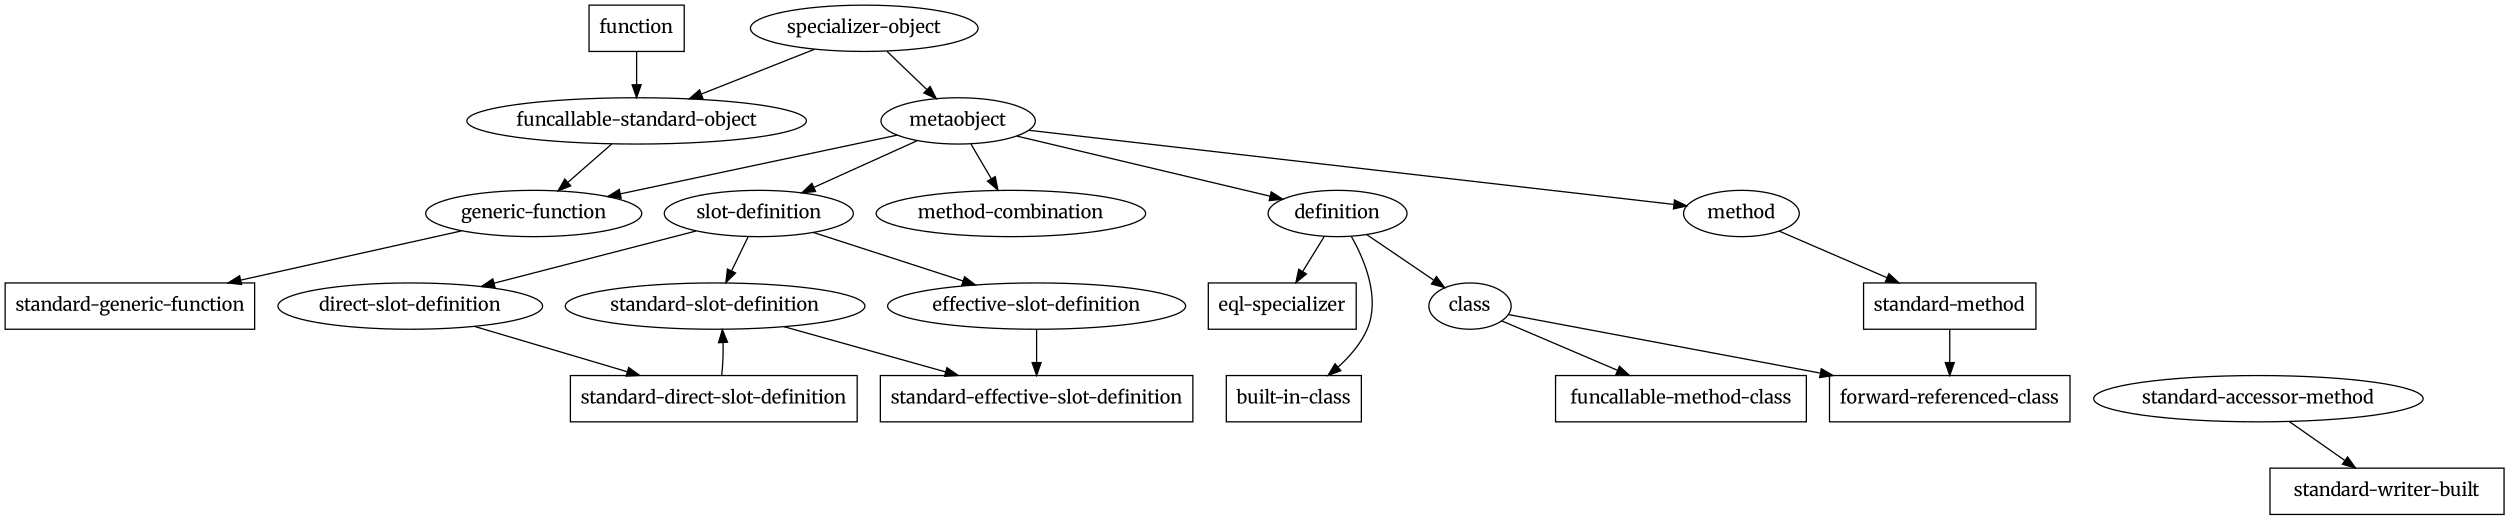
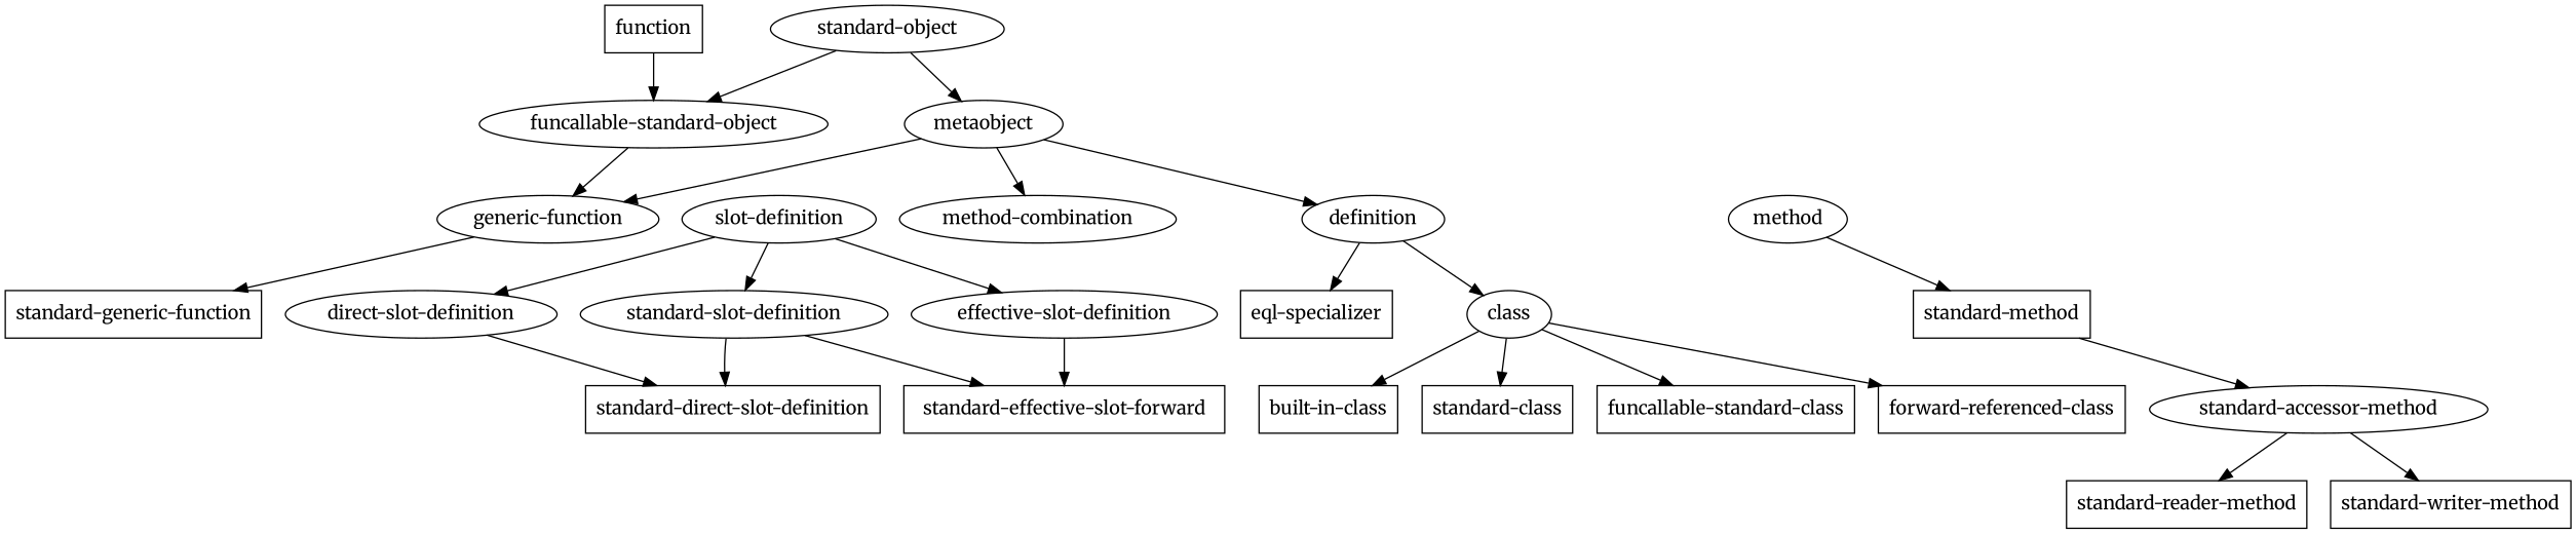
  strict digraph {
    fontname=Merriweather
    rankdir=TB
    node [fontname=Merriweather]
    edge [fontname=Merriweather]
-   n1 [label="specializer-object"]
+   n1 [label="standard-object"]
    n2 [label="funcallable-standard-object"]
    metaobject
    n4 [label="generic-function"]
    n5 [label="slot-definition"]
    n6 [label="method-combination"]
    n7 [label=definition]
    method
    n9 [label="eql-specializer" shape=box]
    n10 [label="built-in-class" shape=box]
-   n12 [label="funcallable-method-class" shape=box]
+   n11 [label="standard-class" shape=box]
+   n12 [label="funcallable-standard-class" shape=box]
    n13 [label="forward-referenced-class" shape=box]
    n14 [label="standard-slot-definition"]
    n15 [label="direct-slot-definition"]
    n16 [label="effective-slot-definition"]
    n17 [label="standard-direct-slot-definition" shape=box]
-   n18 [label="standard-effective-slot-definition" shape=box]
+   n18 [label="standard-effective-slot-forward" shape=box]
    n19 [label="standard-method" shape=box]
    n20 [label="standard-accessor-method"]
-   n22 [label="standard-writer-built" shape=box]
+   n21 [label="standard-reader-method" shape=box]
+   n22 [label="standard-writer-method" shape=box]
    n23 [label="standard-generic-function" shape=box]
    class
    function [shape=box]
    n1 -> n2
    n1 -> metaobject
    n2 -> n4
    metaobject -> n4
-   metaobject -> n5
    metaobject -> n6
    metaobject -> n7
-   metaobject -> method
    n4 -> n23
    n5 -> n14
    n5 -> n15
    n5 -> n16
    n7 -> n9
    n7 -> class
    method -> n19
-   n17 -> n14
+   n14 -> n17
    n14 -> n18
    n15 -> n17
    n16 -> n18
-   n19 -> n13
+   n19 -> n20
+   n20 -> n21
    n20 -> n22
-   n7 -> n10
+   class -> n10
+   class -> n11
    class -> n12
    class -> n13
    function -> n2
  }
